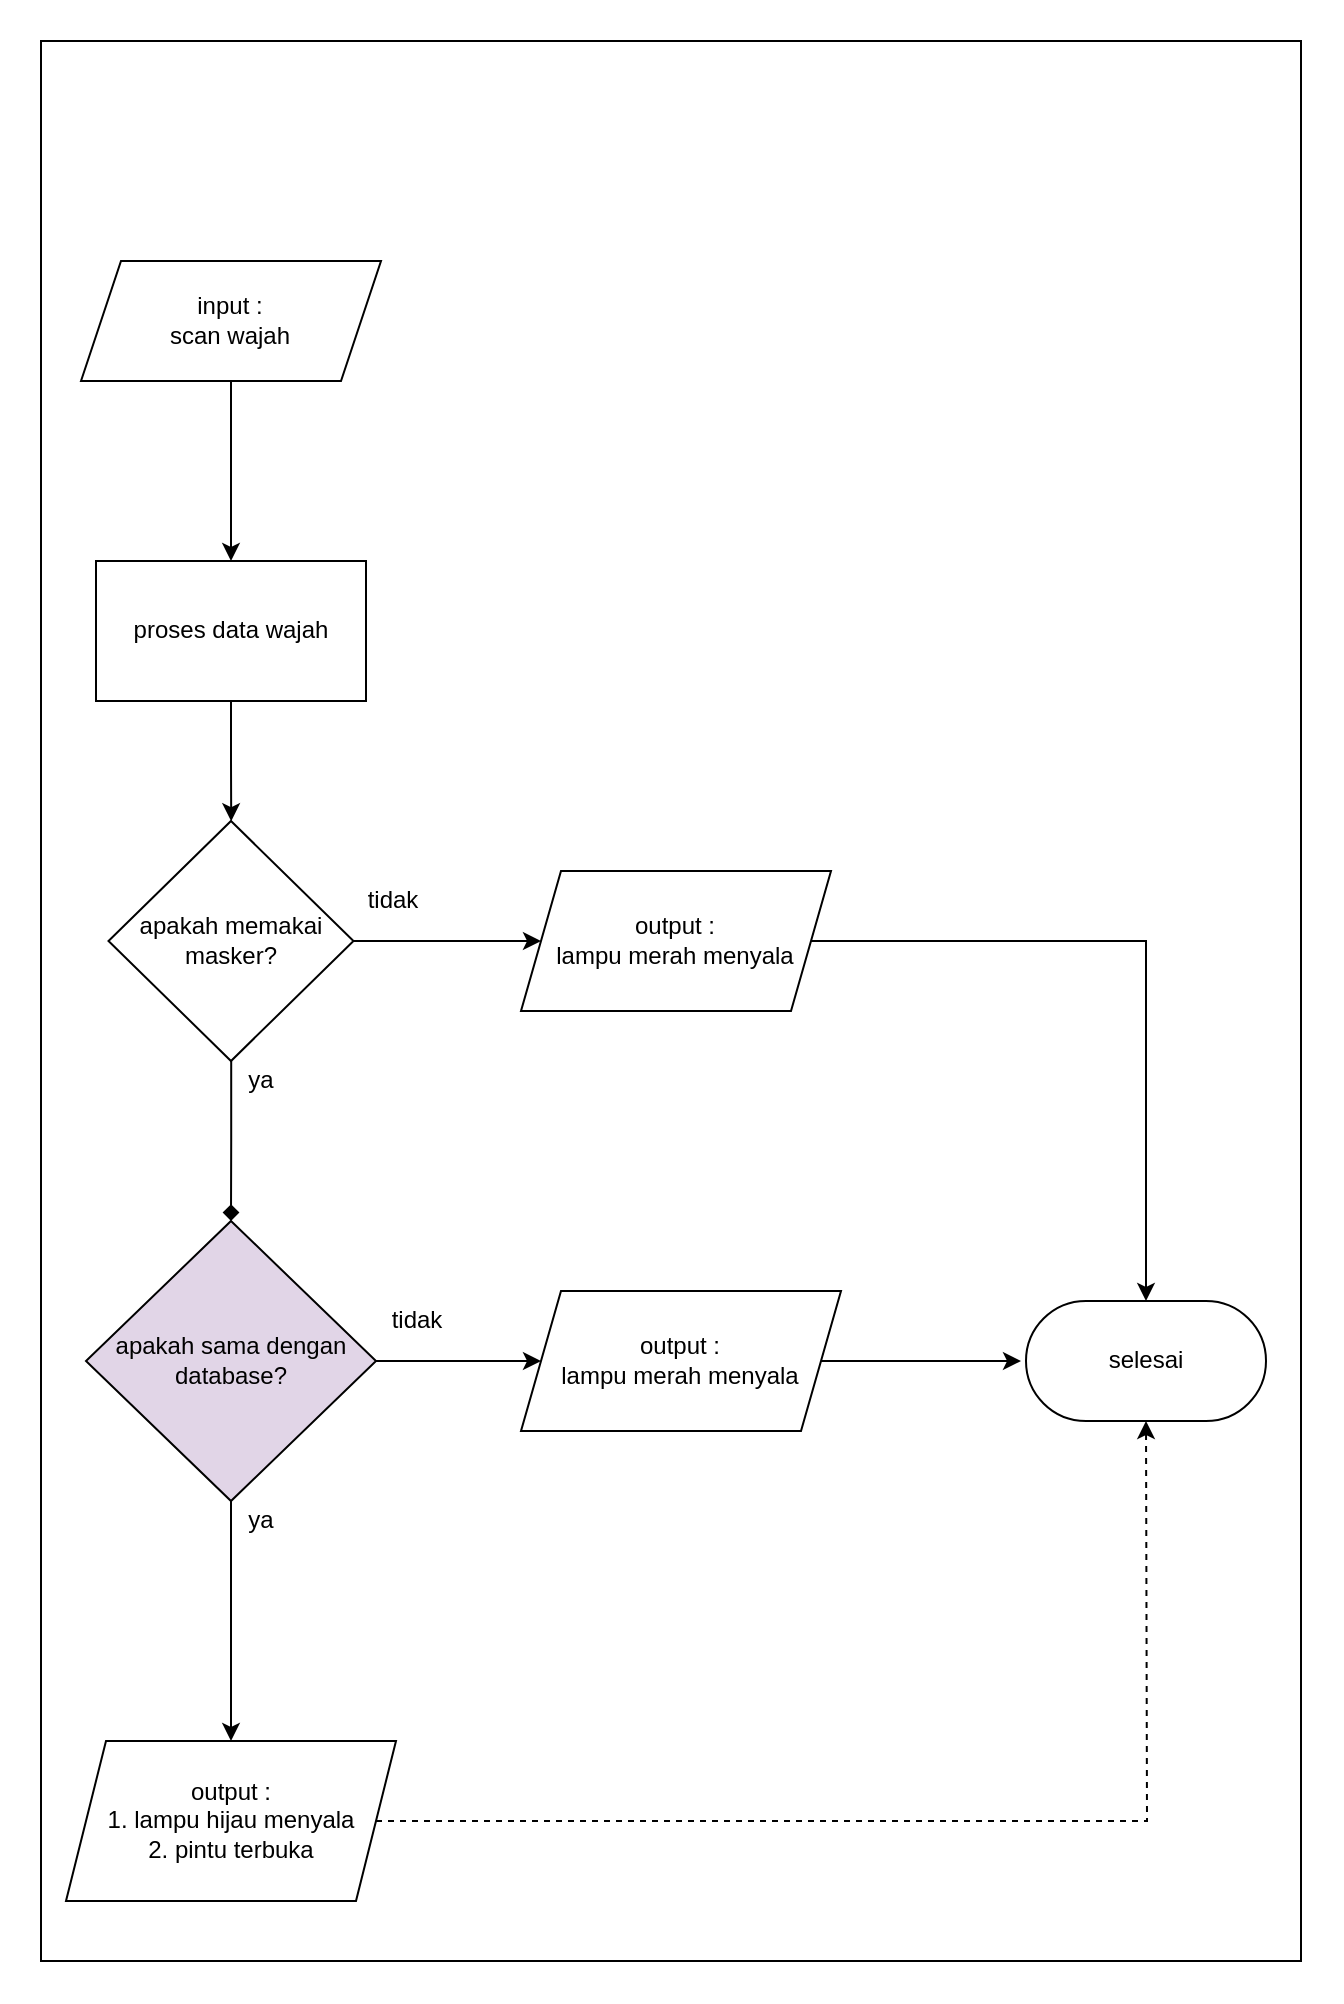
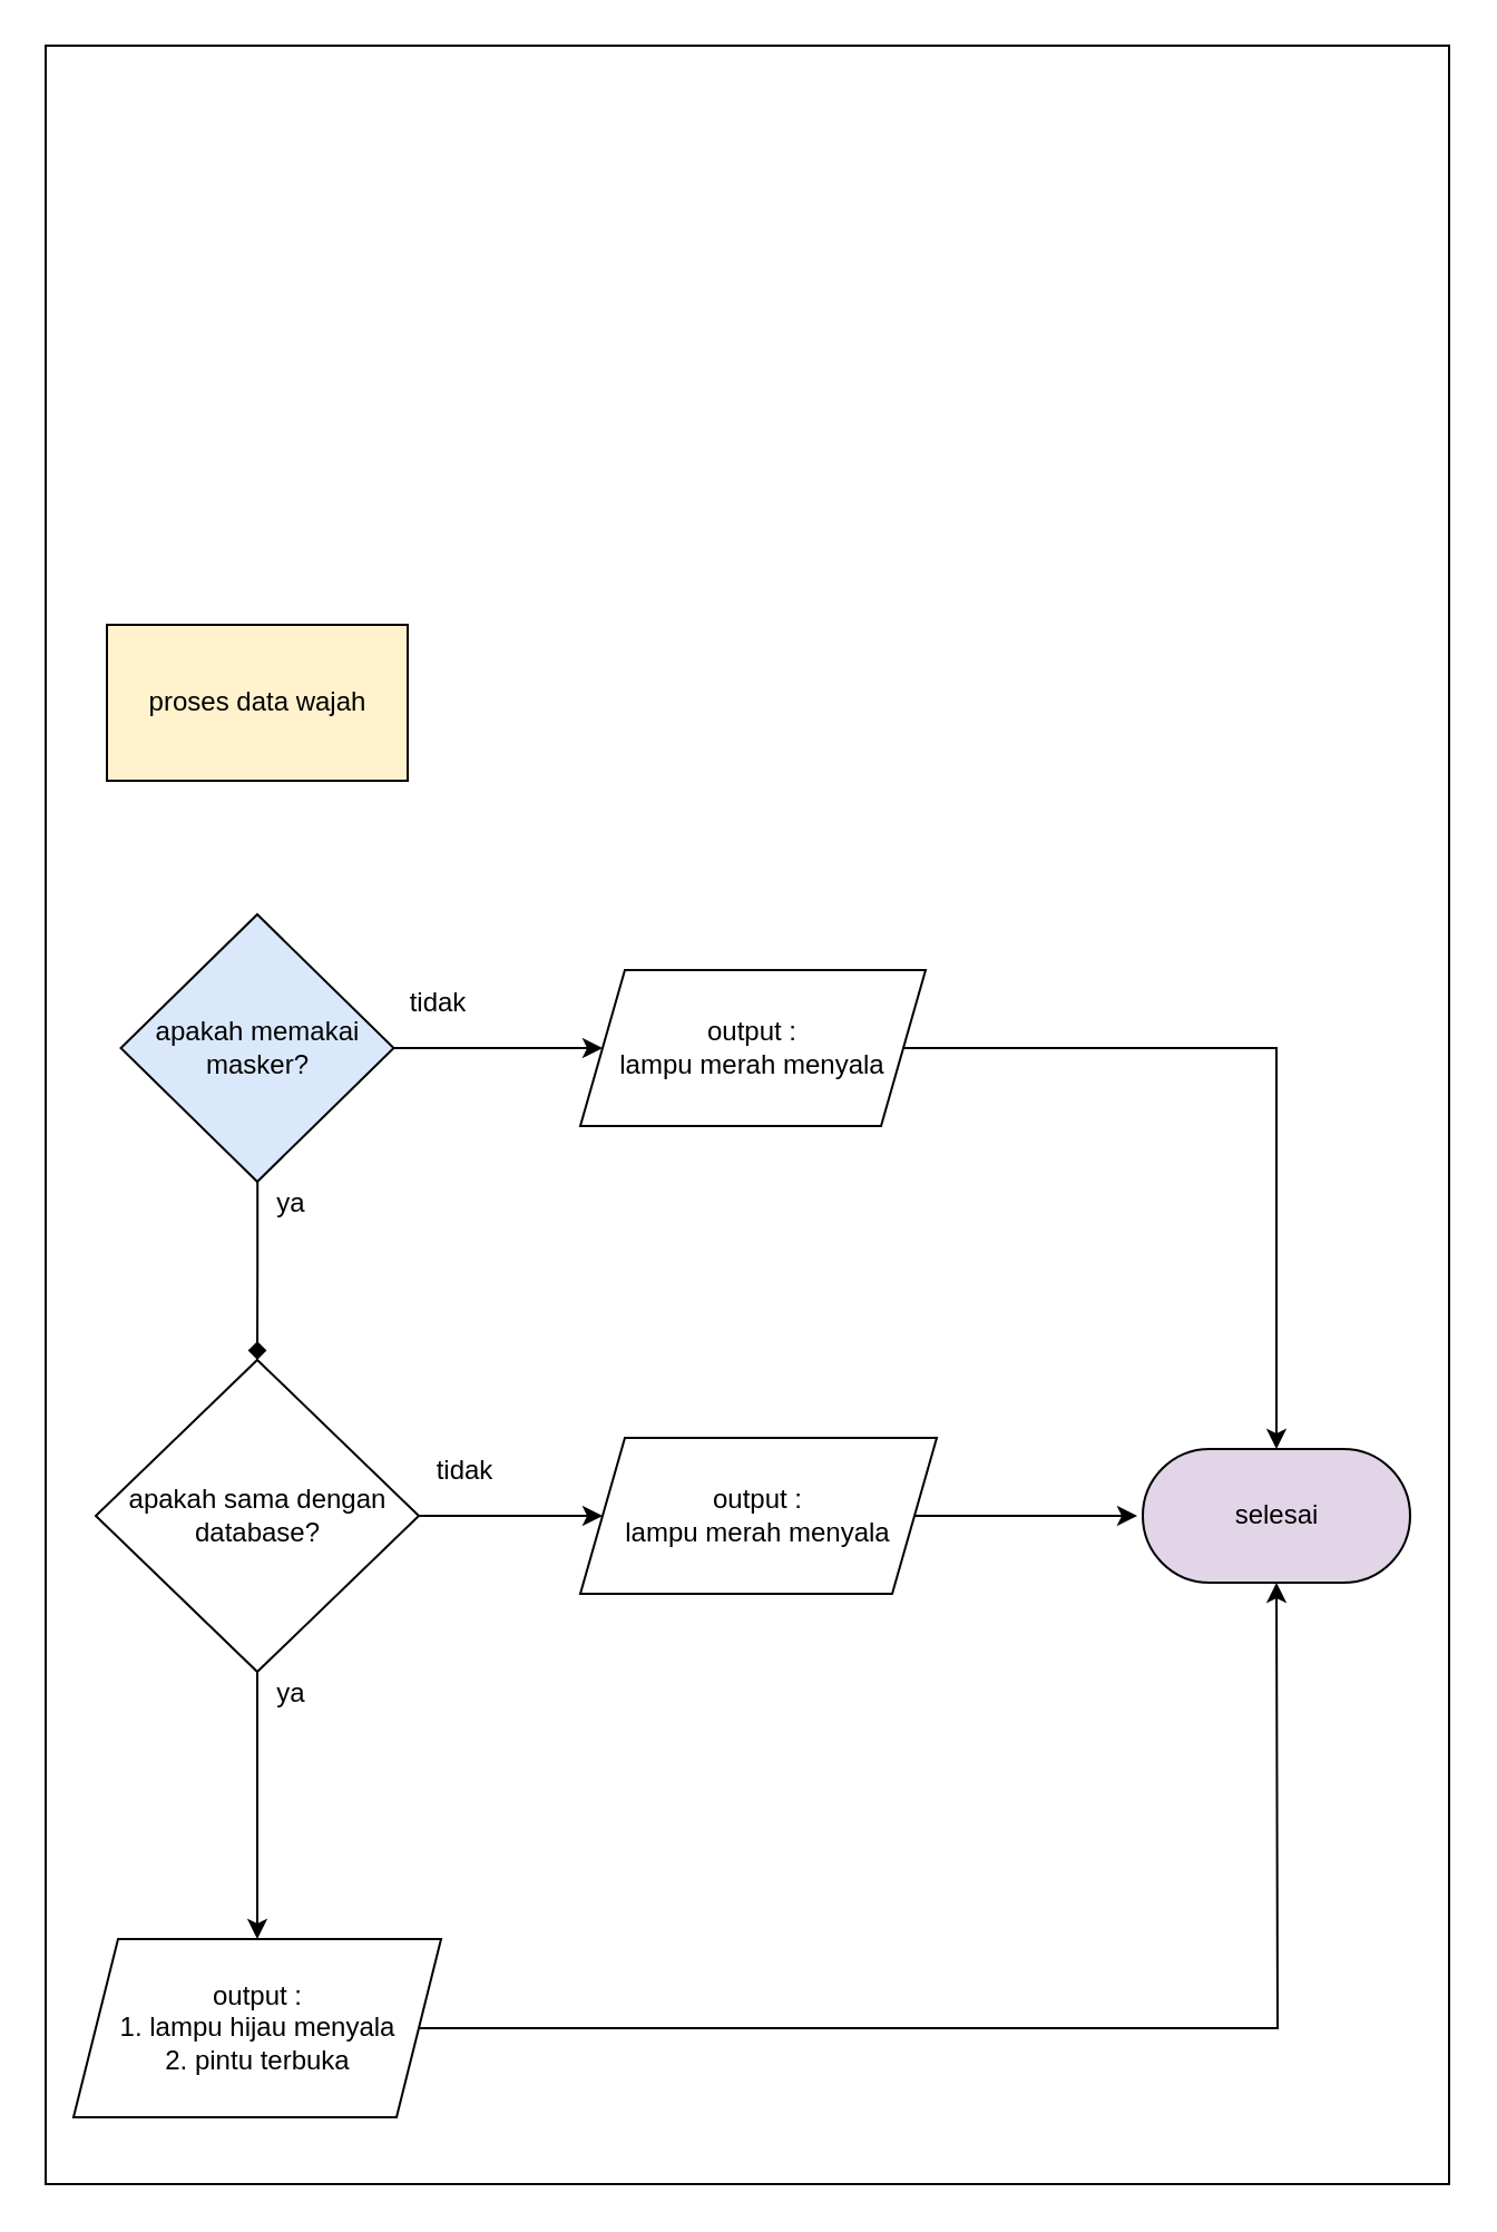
  <mxCell id="0" />
  <mxCell id="1" parent="0" />
  <mxCell id="2" value="" style="rounded=0;whiteSpace=wrap;html=1;" vertex="1" parent="1"><mxGeometry x="20" y="20" width="630" height="960" as="geometry" /></mxCell>
- <mxCell id="3" value="" style="edgeStyle=orthogonalEdgeStyle;rounded=0;orthogonalLoop=1;jettySize=auto;html=1;fontSize=12;" parent="1" source="4" target="6" edge="1"><mxGeometry relative="1" as="geometry" /></mxCell>
- <mxCell id="4" value="&lt;div&gt;input :&lt;br&gt;&lt;/div&gt;&lt;div&gt;scan wajah&lt;br&gt;&lt;/div&gt;" style="shape=parallelogram;perimeter=parallelogramPerimeter;whiteSpace=wrap;html=1;fixedSize=1;fontSize=12;" parent="1" vertex="1"><mxGeometry x="40" y="130" width="150" height="60" as="geometry" /></mxCell>
- <mxCell id="5" value="" style="edgeStyle=orthogonalEdgeStyle;rounded=0;orthogonalLoop=1;jettySize=auto;html=1;fontSize=12;" parent="1" source="6" target="9" edge="1"><mxGeometry relative="1" as="geometry" /></mxCell>
- <mxCell id="6" value="proses data wajah" style="whiteSpace=wrap;html=1;" parent="1" vertex="1"><mxGeometry x="47.5" y="280" width="135" height="70" as="geometry" /></mxCell>
+ <mxCell id="6" value="proses data wajah" style="whiteSpace=wrap;html=1;fillColor=#fff2cc;" parent="1" vertex="1"><mxGeometry x="47.5" y="280" width="135" height="70" as="geometry" /></mxCell>
  <mxCell id="7" value="" style="edgeStyle=orthogonalEdgeStyle;rounded=0;orthogonalLoop=1;jettySize=auto;html=1;fontSize=12;" parent="1" source="9" target="11" edge="1"><mxGeometry relative="1" as="geometry" /></mxCell>
  <mxCell id="8" value="" style="edgeStyle=orthogonalEdgeStyle;rounded=0;orthogonalLoop=1;jettySize=auto;html=1;fontSize=12;endArrow=diamond;" parent="1" source="9" target="16" edge="1"><mxGeometry relative="1" as="geometry" /></mxCell>
- <mxCell id="9" value="apakah memakai masker?" style="rhombus;whiteSpace=wrap;html=1;" parent="1" vertex="1"><mxGeometry x="53.75" y="410" width="122.5" height="120" as="geometry" /></mxCell>
+ <mxCell id="9" value="apakah memakai masker?" style="rhombus;whiteSpace=wrap;html=1;fillColor=#dae8fc;" parent="1" vertex="1"><mxGeometry x="53.75" y="410" width="122.5" height="120" as="geometry" /></mxCell>
  <mxCell id="10" value="" style="edgeStyle=orthogonalEdgeStyle;rounded=0;orthogonalLoop=1;jettySize=auto;html=1;fontSize=12;" parent="1" source="11" target="12" edge="1"><mxGeometry relative="1" as="geometry" /></mxCell>
  <mxCell id="11" value="&lt;div&gt;output :&lt;/div&gt;&lt;div&gt;lampu merah menyala&lt;br&gt;&lt;/div&gt;" style="shape=parallelogram;perimeter=parallelogramPerimeter;whiteSpace=wrap;html=1;fixedSize=1;" parent="1" vertex="1"><mxGeometry x="260" y="435" width="155" height="70" as="geometry" /></mxCell>
- <mxCell id="12" value="selesai" style="whiteSpace=wrap;html=1;rounded=1;arcSize=50;" parent="1" vertex="1"><mxGeometry x="512.5" y="650" width="120" height="60" as="geometry" /></mxCell>
+ <mxCell id="12" value="selesai" style="whiteSpace=wrap;html=1;rounded=1;arcSize=50;fillColor=#e1d5e7;" parent="1" vertex="1"><mxGeometry x="512.5" y="650" width="120" height="60" as="geometry" /></mxCell>
  <mxCell id="13" value="tidak" style="text;html=1;align=center;verticalAlign=middle;resizable=0;points=[];autosize=1;strokeColor=none;fillColor=none;fontSize=12;" parent="1" vertex="1"><mxGeometry x="176.25" y="440" width="40" height="20" as="geometry" /></mxCell>
  <mxCell id="14" value="" style="edgeStyle=orthogonalEdgeStyle;rounded=0;orthogonalLoop=1;jettySize=auto;html=1;fontSize=12;" parent="1" source="16" target="17" edge="1"><mxGeometry relative="1" as="geometry" /></mxCell>
  <mxCell id="15" value="" style="edgeStyle=orthogonalEdgeStyle;rounded=0;orthogonalLoop=1;jettySize=auto;html=1;fontSize=12;" parent="1" source="16" target="19" edge="1"><mxGeometry relative="1" as="geometry" /></mxCell>
- <mxCell id="16" value="apakah sama dengan database?" style="rhombus;whiteSpace=wrap;html=1;fillColor=#e1d5e7;" parent="1" vertex="1"><mxGeometry x="42.5" y="610" width="145" height="140" as="geometry" /></mxCell>
+ <mxCell id="16" value="apakah sama dengan database?" style="rhombus;whiteSpace=wrap;html=1;" parent="1" vertex="1"><mxGeometry x="42.5" y="610" width="145" height="140" as="geometry" /></mxCell>
  <mxCell id="17" value="&lt;div&gt;output :&lt;/div&gt;&lt;div&gt;lampu merah menyala&lt;br&gt;&lt;/div&gt;" style="shape=parallelogram;perimeter=parallelogramPerimeter;whiteSpace=wrap;html=1;fixedSize=1;" parent="1" vertex="1"><mxGeometry x="260" y="645" width="160" height="70" as="geometry" /></mxCell>
  <mxCell id="18" value="" style="endArrow=classic;html=1;rounded=0;fontSize=12;" parent="1" source="17" edge="1"><mxGeometry width="50" height="50" relative="1" as="geometry"><mxPoint x="420" y="620" as="sourcePoint" /><mxPoint x="510" y="680" as="targetPoint" /></mxGeometry></mxCell>
  <mxCell id="19" value="&lt;div&gt;output :&lt;/div&gt;&lt;div&gt;1. lampu hijau menyala&lt;/div&gt;&lt;div&gt;2. pintu terbuka&lt;br&gt;&lt;/div&gt;" style="shape=parallelogram;perimeter=parallelogramPerimeter;whiteSpace=wrap;html=1;fixedSize=1;" parent="1" vertex="1"><mxGeometry x="32.5" y="870" width="165" height="80" as="geometry" /></mxCell>
- <mxCell id="20" value="" style="endArrow=classic;html=1;rounded=0;fontSize=12;entryX=0.5;entryY=1;entryDx=0;entryDy=0;dashed=1;" parent="1" source="19" target="12" edge="1"><mxGeometry width="50" height="50" relative="1" as="geometry"><mxPoint x="150" y="850" as="sourcePoint" /><mxPoint x="200" y="800" as="targetPoint" /><Array as="points"><mxPoint x="573" y="910" /></Array></mxGeometry></mxCell>
+ <mxCell id="20" value="" style="endArrow=classic;html=1;rounded=0;fontSize=12;entryX=0.5;entryY=1;entryDx=0;entryDy=0;" parent="1" source="19" target="12" edge="1"><mxGeometry width="50" height="50" relative="1" as="geometry"><mxPoint x="150" y="850" as="sourcePoint" /><mxPoint x="200" y="800" as="targetPoint" /><Array as="points"><mxPoint x="573" y="910" /></Array></mxGeometry></mxCell>
  <mxCell id="21" value="ya" style="text;html=1;align=center;verticalAlign=middle;resizable=0;points=[];autosize=1;strokeColor=none;fillColor=none;fontSize=12;" parent="1" vertex="1"><mxGeometry x="115" y="530" width="30" height="20" as="geometry" /></mxCell>
  <mxCell id="22" value="tidak" style="text;html=1;align=center;verticalAlign=middle;resizable=0;points=[];autosize=1;strokeColor=none;fillColor=none;fontSize=12;" parent="1" vertex="1"><mxGeometry x="187.5" y="650" width="40" height="20" as="geometry" /></mxCell>
  <mxCell id="23" value="ya" style="text;html=1;align=center;verticalAlign=middle;resizable=0;points=[];autosize=1;strokeColor=none;fillColor=none;fontSize=12;" parent="1" vertex="1"><mxGeometry x="115" y="750" width="30" height="20" as="geometry" /></mxCell>
